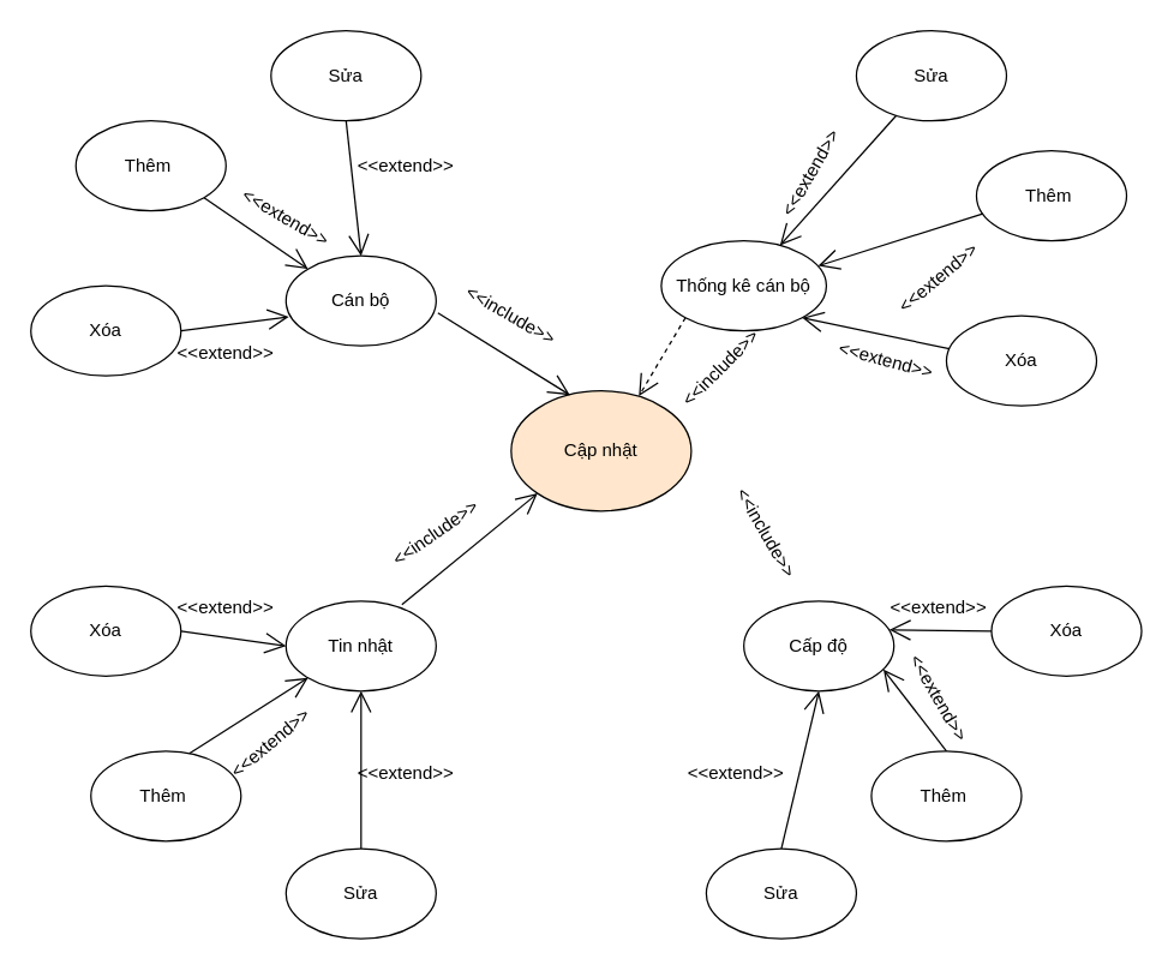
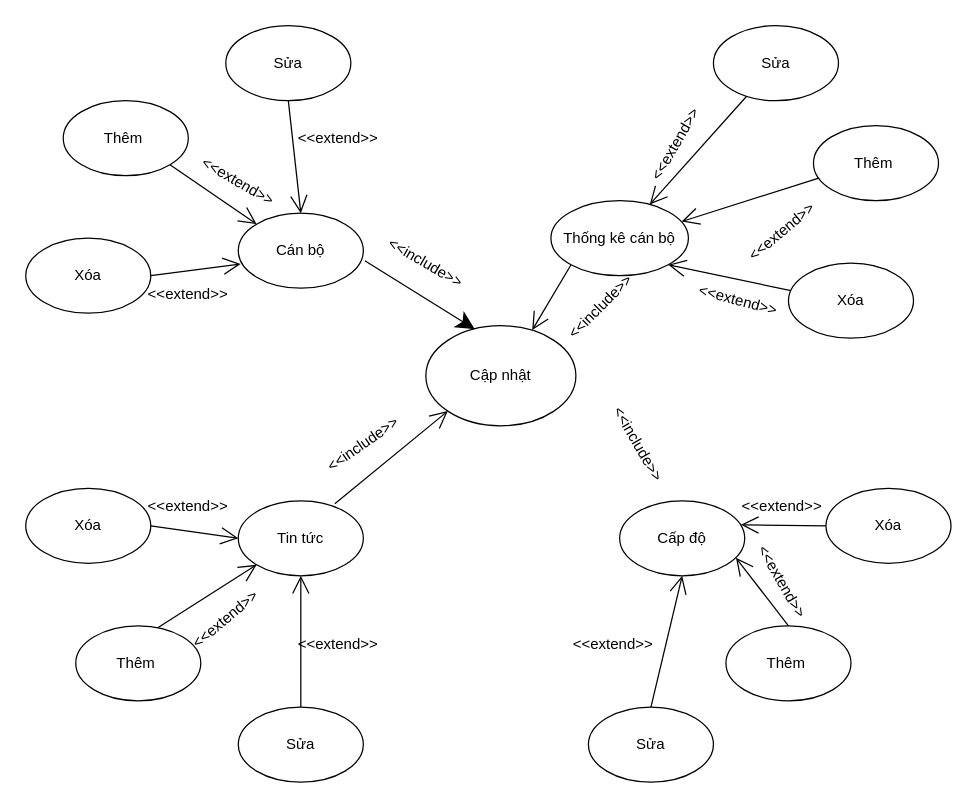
  <mxCell id="0" />
  <mxCell id="1" parent="0" />
- <mxCell id="2" value="Cập nhật" style="ellipse;whiteSpace=wrap;html=1;fillColor=#ffe6cc;" parent="1" vertex="1"><mxGeometry x="340" y="260" width="120" height="80" as="geometry" /></mxCell>
+ <mxCell id="2" value="Cập nhật" style="ellipse;whiteSpace=wrap;html=1;" parent="1" vertex="1"><mxGeometry x="340" y="260" width="120" height="80" as="geometry" /></mxCell>
  <mxCell id="3" value="Cán bộ" style="ellipse;whiteSpace=wrap;html=1;" parent="1" vertex="1"><mxGeometry x="190" y="170" width="100" height="60" as="geometry" /></mxCell>
  <mxCell id="4" value="Xóa" style="ellipse;whiteSpace=wrap;html=1;" parent="1" vertex="1"><mxGeometry x="20" y="190" width="100" height="60" as="geometry" /></mxCell>
  <mxCell id="5" value="Sửa" style="ellipse;whiteSpace=wrap;html=1;" parent="1" vertex="1"><mxGeometry x="180" y="20" width="100" height="60" as="geometry" /></mxCell>
  <mxCell id="6" value="Thêm&amp;nbsp;" style="ellipse;whiteSpace=wrap;html=1;" parent="1" vertex="1"><mxGeometry x="50" y="80" width="100" height="60" as="geometry" /></mxCell>
  <mxCell id="7" value="Cấp độ" style="ellipse;whiteSpace=wrap;html=1;" parent="1" vertex="1"><mxGeometry x="495" y="400" width="100" height="60" as="geometry" /></mxCell>
  <mxCell id="8" value="Xóa" style="ellipse;whiteSpace=wrap;html=1;" parent="1" vertex="1"><mxGeometry x="660" y="390" width="100" height="60" as="geometry" /></mxCell>
  <mxCell id="9" value="Sửa" style="ellipse;whiteSpace=wrap;html=1;" parent="1" vertex="1"><mxGeometry x="470" y="565" width="100" height="60" as="geometry" /></mxCell>
  <mxCell id="10" value="Thêm&amp;nbsp;" style="ellipse;whiteSpace=wrap;html=1;" parent="1" vertex="1"><mxGeometry x="580" y="500" width="100" height="60" as="geometry" /></mxCell>
- <mxCell id="11" value="Tin nhật" style="ellipse;whiteSpace=wrap;html=1;" parent="1" vertex="1"><mxGeometry x="190" y="400" width="100" height="60" as="geometry" /></mxCell>
+ <mxCell id="11" value="Tin tức" style="ellipse;whiteSpace=wrap;html=1;" parent="1" vertex="1"><mxGeometry x="190" y="400" width="100" height="60" as="geometry" /></mxCell>
  <mxCell id="12" value="Xóa" style="ellipse;whiteSpace=wrap;html=1;" parent="1" vertex="1"><mxGeometry x="20" y="390" width="100" height="60" as="geometry" /></mxCell>
  <mxCell id="13" value="Sửa" style="ellipse;whiteSpace=wrap;html=1;" parent="1" vertex="1"><mxGeometry x="190" y="565" width="100" height="60" as="geometry" /></mxCell>
  <mxCell id="14" value="Thêm&amp;nbsp;" style="ellipse;whiteSpace=wrap;html=1;" parent="1" vertex="1"><mxGeometry x="60" y="500" width="100" height="60" as="geometry" /></mxCell>
  <mxCell id="15" value="Thống kê cán bộ" style="ellipse;whiteSpace=wrap;html=1;" parent="1" vertex="1"><mxGeometry x="440" y="160" width="110" height="60" as="geometry" /></mxCell>
  <mxCell id="16" value="Xóa" style="ellipse;whiteSpace=wrap;html=1;" parent="1" vertex="1"><mxGeometry x="630" y="210" width="100" height="60" as="geometry" /></mxCell>
  <mxCell id="17" value="Sửa" style="ellipse;whiteSpace=wrap;html=1;" parent="1" vertex="1"><mxGeometry x="570" y="20" width="100" height="60" as="geometry" /></mxCell>
  <mxCell id="18" value="Thêm&amp;nbsp;" style="ellipse;whiteSpace=wrap;html=1;" parent="1" vertex="1"><mxGeometry x="650" y="100" width="100" height="60" as="geometry" /></mxCell>
  <mxCell id="19" value="" style="endArrow=open;endFill=1;endSize=12;html=1;rounded=0;exitX=1;exitY=1;exitDx=0;exitDy=0;entryX=0;entryY=0;entryDx=0;entryDy=0;" parent="1" source="6" target="3" edge="1"><mxGeometry width="160" relative="1" as="geometry"><mxPoint x="360" y="380" as="sourcePoint" /><mxPoint x="520" y="380" as="targetPoint" /></mxGeometry></mxCell>
  <mxCell id="20" value="" style="endArrow=open;endFill=1;endSize=12;html=1;rounded=0;exitX=1;exitY=0.5;exitDx=0;exitDy=0;entryX=0.019;entryY=0.676;entryDx=0;entryDy=0;entryPerimeter=0;" parent="1" source="4" target="3" edge="1"><mxGeometry width="160" relative="1" as="geometry"><mxPoint x="360" y="380" as="sourcePoint" /><mxPoint x="520" y="380" as="targetPoint" /></mxGeometry></mxCell>
  <mxCell id="21" value="" style="endArrow=open;endFill=1;endSize=12;html=1;rounded=0;exitX=0.5;exitY=1;exitDx=0;exitDy=0;entryX=0.5;entryY=0;entryDx=0;entryDy=0;" parent="1" source="5" target="3" edge="1"><mxGeometry width="160" relative="1" as="geometry"><mxPoint x="360" y="380" as="sourcePoint" /><mxPoint x="520" y="380" as="targetPoint" /></mxGeometry></mxCell>
  <mxCell id="22" value="" style="endArrow=open;endFill=1;endSize=12;html=1;rounded=0;entryX=0.95;entryY=0.279;entryDx=0;entryDy=0;entryPerimeter=0;exitX=0.042;exitY=0.699;exitDx=0;exitDy=0;exitPerimeter=0;" parent="1" source="18" target="15" edge="1"><mxGeometry width="160" relative="1" as="geometry"><mxPoint x="660" y="140" as="sourcePoint" /><mxPoint x="520" y="380" as="targetPoint" /></mxGeometry></mxCell>
  <mxCell id="23" value="" style="endArrow=open;endFill=1;endSize=12;html=1;rounded=0;exitX=0.02;exitY=0.366;exitDx=0;exitDy=0;entryX=1;entryY=1;entryDx=0;entryDy=0;exitPerimeter=0;" parent="1" source="16" target="15" edge="1"><mxGeometry width="160" relative="1" as="geometry"><mxPoint x="370" y="390" as="sourcePoint" /><mxPoint x="530" y="390" as="targetPoint" /></mxGeometry></mxCell>
  <mxCell id="24" value="" style="endArrow=open;endFill=1;endSize=12;html=1;rounded=0;" parent="1" source="17" target="15" edge="1"><mxGeometry width="160" relative="1" as="geometry"><mxPoint x="380" y="400" as="sourcePoint" /><mxPoint x="540" y="400" as="targetPoint" /></mxGeometry></mxCell>
  <mxCell id="25" value="" style="endArrow=open;endFill=1;endSize=12;html=1;rounded=0;exitX=0.5;exitY=0;exitDx=0;exitDy=0;entryX=0.5;entryY=1;entryDx=0;entryDy=0;" parent="1" source="13" target="11" edge="1"><mxGeometry width="160" relative="1" as="geometry"><mxPoint x="270" y="450" as="sourcePoint" /><mxPoint x="430" y="450" as="targetPoint" /></mxGeometry></mxCell>
  <mxCell id="26" value="" style="endArrow=open;endFill=1;endSize=12;html=1;rounded=0;exitX=0.656;exitY=0.027;exitDx=0;exitDy=0;exitPerimeter=0;entryX=0;entryY=1;entryDx=0;entryDy=0;" parent="1" source="14" target="11" edge="1"><mxGeometry width="160" relative="1" as="geometry"><mxPoint x="270" y="450" as="sourcePoint" /><mxPoint x="430" y="450" as="targetPoint" /></mxGeometry></mxCell>
  <mxCell id="27" value="" style="endArrow=open;endFill=1;endSize=12;html=1;rounded=0;exitX=1;exitY=0.5;exitDx=0;exitDy=0;" parent="1" source="12" edge="1"><mxGeometry width="160" relative="1" as="geometry"><mxPoint x="270" y="450" as="sourcePoint" /><mxPoint x="190" y="430" as="targetPoint" /></mxGeometry></mxCell>
  <mxCell id="28" value="" style="endArrow=open;endFill=1;endSize=12;html=1;rounded=0;exitX=0.5;exitY=0;exitDx=0;exitDy=0;entryX=0.5;entryY=1;entryDx=0;entryDy=0;" parent="1" source="9" target="7" edge="1"><mxGeometry width="160" relative="1" as="geometry"><mxPoint x="270" y="550" as="sourcePoint" /><mxPoint x="430" y="550" as="targetPoint" /></mxGeometry></mxCell>
  <mxCell id="29" value="" style="endArrow=open;endFill=1;endSize=12;html=1;rounded=0;exitX=0.5;exitY=0;exitDx=0;exitDy=0;entryX=0.93;entryY=0.76;entryDx=0;entryDy=0;entryPerimeter=0;" parent="1" source="10" target="7" edge="1"><mxGeometry width="160" relative="1" as="geometry"><mxPoint x="270" y="550" as="sourcePoint" /><mxPoint x="430" y="550" as="targetPoint" /></mxGeometry></mxCell>
  <mxCell id="30" value="" style="endArrow=open;endFill=1;endSize=12;html=1;rounded=0;exitX=0;exitY=0.5;exitDx=0;exitDy=0;entryX=0.97;entryY=0.32;entryDx=0;entryDy=0;entryPerimeter=0;" parent="1" source="8" target="7" edge="1"><mxGeometry width="160" relative="1" as="geometry"><mxPoint x="270" y="550" as="sourcePoint" /><mxPoint x="430" y="550" as="targetPoint" /></mxGeometry></mxCell>
  <mxCell id="31" value="" style="endArrow=open;endFill=1;endSize=12;html=1;rounded=0;exitX=0.772;exitY=0.04;exitDx=0;exitDy=0;exitPerimeter=0;entryX=0;entryY=1;entryDx=0;entryDy=0;" parent="1" source="11" target="2" edge="1"><mxGeometry width="160" relative="1" as="geometry"><mxPoint x="270" y="250" as="sourcePoint" /><mxPoint x="430" y="250" as="targetPoint" /></mxGeometry></mxCell>
- <mxCell id="32" value="" style="endArrow=open;endFill=1;endSize=12;html=1;rounded=0;exitX=0;exitY=1;exitDx=0;exitDy=0;entryX=0.709;entryY=0.043;entryDx=0;entryDy=0;entryPerimeter=0;dashed=1;" parent="1" source="15" target="2" edge="1"><mxGeometry width="160" relative="1" as="geometry"><mxPoint x="270" y="250" as="sourcePoint" /><mxPoint x="430" y="260" as="targetPoint" /></mxGeometry></mxCell>
- <mxCell id="33" value="" style="endArrow=open;endFill=1;endSize=12;html=1;rounded=0;exitX=1.012;exitY=0.633;exitDx=0;exitDy=0;exitPerimeter=0;entryX=0.326;entryY=0.034;entryDx=0;entryDy=0;entryPerimeter=0;" parent="1" source="3" target="2" edge="1"><mxGeometry width="160" relative="1" as="geometry"><mxPoint x="270" y="250" as="sourcePoint" /><mxPoint x="430" y="250" as="targetPoint" /></mxGeometry></mxCell>
+ <mxCell id="32" value="" style="endArrow=open;endFill=1;endSize=12;html=1;rounded=0;exitX=0;exitY=1;exitDx=0;exitDy=0;entryX=0.709;entryY=0.043;entryDx=0;entryDy=0;entryPerimeter=0;" parent="1" source="15" target="2" edge="1"><mxGeometry width="160" relative="1" as="geometry"><mxPoint x="270" y="250" as="sourcePoint" /><mxPoint x="430" y="260" as="targetPoint" /></mxGeometry></mxCell>
+ <mxCell id="33" value="" style="endArrow=classic;endFill=1;endSize=12;html=1;rounded=0;exitX=1.012;exitY=0.633;exitDx=0;exitDy=0;exitPerimeter=0;entryX=0.326;entryY=0.034;entryDx=0;entryDy=0;entryPerimeter=0;" parent="1" source="3" target="2" edge="1"><mxGeometry width="160" relative="1" as="geometry"><mxPoint x="270" y="250" as="sourcePoint" /><mxPoint x="430" y="250" as="targetPoint" /></mxGeometry></mxCell>
  <mxCell id="34" value="&amp;lt;&amp;lt;extend&amp;gt;&amp;gt;" style="text;html=1;align=center;verticalAlign=middle;whiteSpace=wrap;rounded=0;" parent="1" vertex="1"><mxGeometry x="240" y="95" width="60" height="30" as="geometry" /></mxCell>
  <mxCell id="35" value="&amp;lt;&amp;lt;extend&amp;gt;&amp;gt;" style="text;html=1;align=center;verticalAlign=middle;whiteSpace=wrap;rounded=0;" parent="1" vertex="1"><mxGeometry x="120" y="220" width="60" height="30" as="geometry" /></mxCell>
  <mxCell id="36" value="&amp;lt;&amp;lt;extend&amp;gt;&amp;gt;" style="text;html=1;align=center;verticalAlign=middle;whiteSpace=wrap;rounded=0;rotation=30;" parent="1" vertex="1"><mxGeometry x="160" y="130" width="60" height="30" as="geometry" /></mxCell>
  <mxCell id="37" value="&amp;lt;&amp;lt;extend&amp;gt;&amp;gt;" style="text;html=1;align=center;verticalAlign=middle;whiteSpace=wrap;rounded=0;rotation=-40;" parent="1" vertex="1"><mxGeometry x="150" y="480" width="60" height="30" as="geometry" /></mxCell>
  <mxCell id="38" value="&amp;lt;&amp;lt;extend&amp;gt;&amp;gt;" style="text;html=1;align=center;verticalAlign=middle;whiteSpace=wrap;rounded=0;" parent="1" vertex="1"><mxGeometry x="240" y="500" width="60" height="30" as="geometry" /></mxCell>
  <mxCell id="39" value="&amp;lt;&amp;lt;extend&amp;gt;&amp;gt;" style="text;html=1;align=center;verticalAlign=middle;whiteSpace=wrap;rounded=0;" parent="1" vertex="1"><mxGeometry x="120" y="390" width="60" height="30" as="geometry" /></mxCell>
  <mxCell id="40" value="&amp;lt;&amp;lt;extend&amp;gt;&amp;gt;" style="text;html=1;align=center;verticalAlign=middle;whiteSpace=wrap;rounded=0;rotation=-40;" parent="1" vertex="1"><mxGeometry x="595" y="170" width="60" height="30" as="geometry" /></mxCell>
  <mxCell id="41" value="&amp;lt;&amp;lt;extend&amp;gt;&amp;gt;" style="text;html=1;align=center;verticalAlign=middle;whiteSpace=wrap;rounded=0;rotation=-60;" parent="1" vertex="1"><mxGeometry x="510" y="100" width="60" height="30" as="geometry" /></mxCell>
  <mxCell id="42" value="&amp;lt;&amp;lt;extend&amp;gt;&amp;gt;" style="text;html=1;align=center;verticalAlign=middle;whiteSpace=wrap;rounded=0;rotation=15;" parent="1" vertex="1"><mxGeometry x="560" y="225" width="60" height="30" as="geometry" /></mxCell>
  <mxCell id="43" value="&amp;lt;&amp;lt;extend&amp;gt;&amp;gt;" style="text;html=1;align=center;verticalAlign=middle;whiteSpace=wrap;rounded=0;rotation=60;" parent="1" vertex="1"><mxGeometry x="595" y="450" width="60" height="30" as="geometry" /></mxCell>
  <mxCell id="44" value="&amp;lt;&amp;lt;extend&amp;gt;&amp;gt;" style="text;html=1;align=center;verticalAlign=middle;whiteSpace=wrap;rounded=0;" parent="1" vertex="1"><mxGeometry x="460" y="500" width="60" height="30" as="geometry" /></mxCell>
  <mxCell id="45" value="&amp;lt;&amp;lt;extend&amp;gt;&amp;gt;" style="text;html=1;align=center;verticalAlign=middle;whiteSpace=wrap;rounded=0;" parent="1" vertex="1"><mxGeometry x="595" y="390" width="60" height="30" as="geometry" /></mxCell>
  <mxCell id="46" value="&amp;lt;&amp;lt;include&amp;gt;&amp;gt;&lt;span style=&quot;color: rgba(0, 0, 0, 0); font-family: monospace; font-size: 0px; text-align: start; text-wrap: nowrap;&quot;&gt;%3CmxGraphModel%3E%3Croot%3E%3CmxCell%20id%3D%220%22%2F%3E%3CmxCell%20id%3D%221%22%20parent%3D%220%22%2F%3E%3CmxCell%20id%3D%222%22%20value%3D%22%26amp%3Blt%3B%26amp%3Blt%3Bextend%26amp%3Bgt%3B%26amp%3Bgt%3B%22%20style%3D%22text%3Bhtml%3D1%3Balign%3Dcenter%3BverticalAlign%3Dmiddle%3BwhiteSpace%3Dwrap%3Brounded%3D0%3B%22%20vertex%3D%221%22%20parent%3D%221%22%3E%3CmxGeometry%20x%3D%22330%22%20y%3D%2260%22%20width%3D%2260%22%20height%3D%2230%22%20as%3D%22geometry%22%2F%3E%3C%2FmxCell%3E%3CmxCell%20id%3D%223%22%20value%3D%22%26amp%3Blt%3B%26amp%3Blt%3Bextend%26amp%3Bgt%3B%26amp%3Bgt%3B%22%20style%3D%22text%3Bhtml%3D1%3Balign%3Dcenter%3BverticalAlign%3Dmiddle%3BwhiteSpace%3Dwrap%3Brounded%3D0%3B%22%20vertex%3D%221%22%20parent%3D%221%22%3E%3CmxGeometry%20x%3D%22340%22%20y%3D%2270%22%20width%3D%2260%22%20height%3D%2230%22%20as%3D%22geometry%22%2F%3E%3C%2FmxCell%3E%3CmxCell%20id%3D%224%22%20value%3D%22%26amp%3Blt%3B%26amp%3Blt%3Bextend%26amp%3Bgt%3B%26amp%3Bgt%3B%22%20style%3D%22text%3Bhtml%3D1%3Balign%3Dcenter%3BverticalAlign%3Dmiddle%3BwhiteSpace%3Dwrap%3Brounded%3D0%3B%22%20vertex%3D%221%22%20parent%3D%221%22%3E%3CmxGeometry%20x%3D%22350%22%20y%3D%2280%22%20width%3D%2260%22%20height%3D%2230%22%20as%3D%22geometry%22%2F%3E%3C%2FmxCell%3E%3C%2Froot%3E%3C%2FmxGraphModel%3E&lt;/span&gt;" style="text;html=1;align=center;verticalAlign=middle;whiteSpace=wrap;rounded=0;rotation=-45;" parent="1" vertex="1"><mxGeometry x="450" y="230" width="60" height="30" as="geometry" /></mxCell>
  <mxCell id="47" value="&amp;lt;&amp;lt;include&amp;gt;&amp;gt;&lt;span style=&quot;color: rgba(0, 0, 0, 0); font-family: monospace; font-size: 0px; text-align: start; text-wrap: nowrap;&quot;&gt;%3CmxGraphModel%3E%3Croot%3E%3CmxCell%20id%3D%220%22%2F%3E%3CmxCell%20id%3D%221%22%20parent%3D%220%22%2F%3E%3CmxCell%20id%3D%222%22%20value%3D%22%26amp%3Blt%3B%26amp%3Blt%3Bextend%26amp%3Bgt%3B%26amp%3Bgt%3B%22%20style%3D%22text%3Bhtml%3D1%3Balign%3Dcenter%3BverticalAlign%3Dmiddle%3BwhiteSpace%3Dwrap%3Brounded%3D0%3B%22%20vertex%3D%221%22%20parent%3D%221%22%3E%3CmxGeometry%20x%3D%22330%22%20y%3D%2260%22%20width%3D%2260%22%20height%3D%2230%22%20as%3D%22geometry%22%2F%3E%3C%2FmxCell%3E%3CmxCell%20id%3D%223%22%20value%3D%22%26amp%3Blt%3B%26amp%3Blt%3Bextend%26amp%3Bgt%3B%26amp%3Bgt%3B%22%20style%3D%22text%3Bhtml%3D1%3Balign%3Dcenter%3BverticalAlign%3Dmiddle%3BwhiteSpace%3Dwrap%3Brounded%3D0%3B%22%20vertex%3D%221%22%20parent%3D%221%22%3E%3CmxGeometry%20x%3D%22340%22%20y%3D%2270%22%20width%3D%2260%22%20height%3D%2230%22%20as%3D%22geometry%22%2F%3E%3C%2FmxCell%3E%3CmxCell%20id%3D%224%22%20value%3D%22%26amp%3Blt%3B%26amp%3Blt%3Bextend%26amp%3Bgt%3B%26amp%3Bgt%3B%22%20style%3D%22text%3Bhtml%3D1%3Balign%3Dcenter%3BverticalAlign%3Dmiddle%3BwhiteSpace%3Dwrap%3Brounded%3D0%3B%22%20vertex%3D%221%22%20parent%3D%221%22%3E%3CmxGeometry%20x%3D%22350%22%20y%3D%2280%22%20width%3D%2260%22%20height%3D%2230%22%20as%3D%22geometry%22%2F%3E%3C%2FmxCell%3E%3C%2Froot%3E%3C%2FmxGraphModel%3E&lt;/span&gt;" style="text;html=1;align=center;verticalAlign=middle;whiteSpace=wrap;rounded=0;rotation=30;" parent="1" vertex="1"><mxGeometry x="310" y="195" width="60" height="30" as="geometry" /></mxCell>
  <mxCell id="48" value="&amp;lt;&amp;lt;include&amp;gt;&amp;gt;&lt;span style=&quot;color: rgba(0, 0, 0, 0); font-family: monospace; font-size: 0px; text-align: start; text-wrap: nowrap;&quot;&gt;%3CmxGraphModel%3E%3Croot%3E%3CmxCell%20id%3D%220%22%2F%3E%3CmxCell%20id%3D%221%22%20parent%3D%220%22%2F%3E%3CmxCell%20id%3D%222%22%20value%3D%22%26amp%3Blt%3B%26amp%3Blt%3Bextend%26amp%3Bgt%3B%26amp%3Bgt%3B%22%20style%3D%22text%3Bhtml%3D1%3Balign%3Dcenter%3BverticalAlign%3Dmiddle%3BwhiteSpace%3Dwrap%3Brounded%3D0%3B%22%20vertex%3D%221%22%20parent%3D%221%22%3E%3CmxGeometry%20x%3D%22330%22%20y%3D%2260%22%20width%3D%2260%22%20height%3D%2230%22%20as%3D%22geometry%22%2F%3E%3C%2FmxCell%3E%3CmxCell%20id%3D%223%22%20value%3D%22%26amp%3Blt%3B%26amp%3Blt%3Bextend%26amp%3Bgt%3B%26amp%3Bgt%3B%22%20style%3D%22text%3Bhtml%3D1%3Balign%3Dcenter%3BverticalAlign%3Dmiddle%3BwhiteSpace%3Dwrap%3Brounded%3D0%3B%22%20vertex%3D%221%22%20parent%3D%221%22%3E%3CmxGeometry%20x%3D%22340%22%20y%3D%2270%22%20width%3D%2260%22%20height%3D%2230%22%20as%3D%22geometry%22%2F%3E%3C%2FmxCell%3E%3CmxCell%20id%3D%224%22%20value%3D%22%26amp%3Blt%3B%26amp%3Blt%3Bextend%26amp%3Bgt%3B%26amp%3Bgt%3B%22%20style%3D%22text%3Bhtml%3D1%3Balign%3Dcenter%3BverticalAlign%3Dmiddle%3BwhiteSpace%3Dwrap%3Brounded%3D0%3B%22%20vertex%3D%221%22%20parent%3D%221%22%3E%3CmxGeometry%20x%3D%22350%22%20y%3D%2280%22%20width%3D%2260%22%20height%3D%2230%22%20as%3D%22geometry%22%2F%3E%3C%2FmxCell%3E%3C%2Froot%3E%3C%2FmxGraphModel%3E&lt;/span&gt;" style="text;html=1;align=center;verticalAlign=middle;whiteSpace=wrap;rounded=0;rotation=60;" parent="1" vertex="1"><mxGeometry x="480" y="340" width="60" height="30" as="geometry" /></mxCell>
  <mxCell id="49" value="&amp;lt;&amp;lt;include&amp;gt;&amp;gt;&lt;span style=&quot;color: rgba(0, 0, 0, 0); font-family: monospace; font-size: 0px; text-align: start; text-wrap: nowrap;&quot;&gt;%3CmxGraphModel%3E%3Croot%3E%3CmxCell%20id%3D%220%22%2F%3E%3CmxCell%20id%3D%221%22%20parent%3D%220%22%2F%3E%3CmxCell%20id%3D%222%22%20value%3D%22%26amp%3Blt%3B%26amp%3Blt%3Bextend%26amp%3Bgt%3B%26amp%3Bgt%3B%22%20style%3D%22text%3Bhtml%3D1%3Balign%3Dcenter%3BverticalAlign%3Dmiddle%3BwhiteSpace%3Dwrap%3Brounded%3D0%3B%22%20vertex%3D%221%22%20parent%3D%221%22%3E%3CmxGeometry%20x%3D%22330%22%20y%3D%2260%22%20width%3D%2260%22%20height%3D%2230%22%20as%3D%22geometry%22%2F%3E%3C%2FmxCell%3E%3CmxCell%20id%3D%223%22%20value%3D%22%26amp%3Blt%3B%26amp%3Blt%3Bextend%26amp%3Bgt%3B%26amp%3Bgt%3B%22%20style%3D%22text%3Bhtml%3D1%3Balign%3Dcenter%3BverticalAlign%3Dmiddle%3BwhiteSpace%3Dwrap%3Brounded%3D0%3B%22%20vertex%3D%221%22%20parent%3D%221%22%3E%3CmxGeometry%20x%3D%22340%22%20y%3D%2270%22%20width%3D%2260%22%20height%3D%2230%22%20as%3D%22geometry%22%2F%3E%3C%2FmxCell%3E%3CmxCell%20id%3D%224%22%20value%3D%22%26amp%3Blt%3B%26amp%3Blt%3Bextend%26amp%3Bgt%3B%26amp%3Bgt%3B%22%20style%3D%22text%3Bhtml%3D1%3Balign%3Dcenter%3BverticalAlign%3Dmiddle%3BwhiteSpace%3Dwrap%3Brounded%3D0%3B%22%20vertex%3D%221%22%20parent%3D%221%22%3E%3CmxGeometry%20x%3D%22350%22%20y%3D%2280%22%20width%3D%2260%22%20height%3D%2230%22%20as%3D%22geometry%22%2F%3E%3C%2FmxCell%3E%3C%2Froot%3E%3C%2FmxGraphModel%3E&lt;/span&gt;" style="text;html=1;align=center;verticalAlign=middle;whiteSpace=wrap;rounded=0;rotation=-35;" parent="1" vertex="1"><mxGeometry x="260" y="340" width="60" height="30" as="geometry" /></mxCell>
